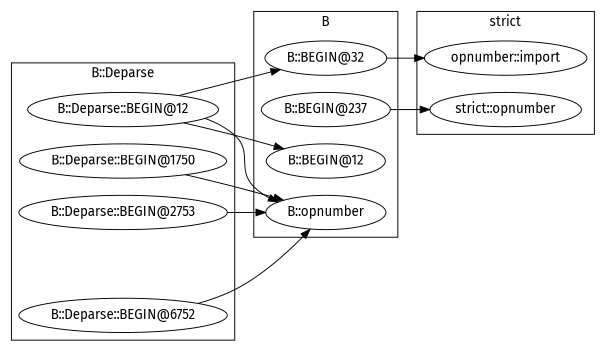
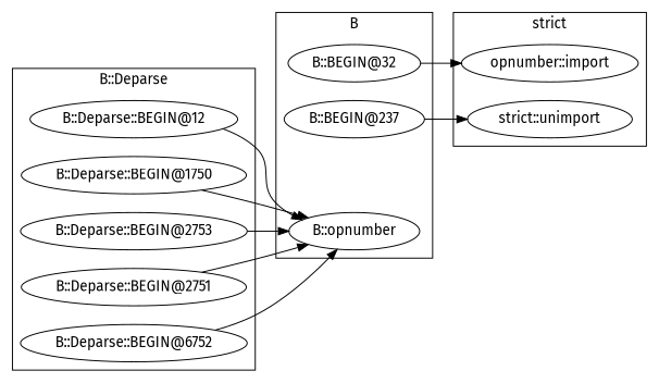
  digraph {
    fontname="Fira Sans"
    rankdir=LR
    node [fontname="Fira Sans"]
    edge [fontname="Fira Sans"]
    n1 [label="opnumber::import"]
-   "strict::unimport" [label="strict::opnumber"]
+   "strict::unimport"
    n3 [label="B::BEGIN@32"]
    "B::BEGIN@237"
    "B::opnumber"
-   "B::BEGIN@12"
    n7 [label="B::Deparse::BEGIN@1750"]
    "B::Deparse::BEGIN@2753"
+   "B::Deparse::BEGIN@2751"
    "B::Deparse::BEGIN@12"
    n11 [label="B::Deparse::BEGIN@6752"]
    subgraph cluster_1 {
      label="strict"
      n1
      "strict::unimport"
    }
    subgraph cluster_2 {
      label=B
      n3
      "B::BEGIN@237"
      "B::opnumber"
-     "B::BEGIN@12"
    }
    subgraph cluster_3 {
      label="B::Deparse"
      n7
      "B::Deparse::BEGIN@2753"
+     "B::Deparse::BEGIN@2751"
      "B::Deparse::BEGIN@12"
      n11
    }
    n3 -> n1
    "B::BEGIN@237" -> "strict::unimport"
    n7 -> "B::opnumber"
    "B::Deparse::BEGIN@2753" -> "B::opnumber"
-   "B::Deparse::BEGIN@12" -> n3
+   "B::Deparse::BEGIN@2751" -> "B::opnumber"
    "B::Deparse::BEGIN@12" -> "B::opnumber"
-   "B::Deparse::BEGIN@12" -> "B::BEGIN@12"
    n11 -> "B::opnumber"
  }
